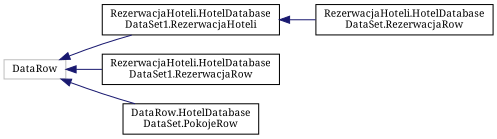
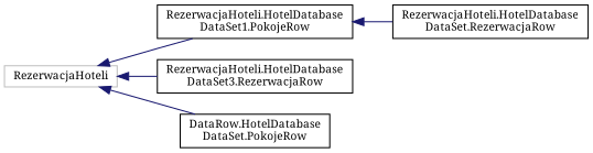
  digraph {
    fontname="Noto Serif"
    rankdir=LR
    node [color=black fillcolor=white fontname="Noto Serif" fontsize=10 shape=record style=filled]
    edge [color=midnightblue dir=back fontname="Noto Serif" fontsize=10 labelfontname=Helvetica labelfontsize=10 style=solid]
-   n1 [color=grey75 height=0.2 label=DataRow width=0.4]
-   n2 [height=0.2 label="RezerwacjaHoteli.HotelDatabase\lDataSet1.RezerwacjaHoteli" width=0.4]
-   n3 [height=0.2 label="RezerwacjaHoteli.HotelDatabase\lDataSet1.RezerwacjaRow" width=0.4]
+   n1 [color=grey75 height=0.2 label=RezerwacjaHoteli width=0.4]
+   n2 [height=0.2 label="RezerwacjaHoteli.HotelDatabase\lDataSet1.PokojeRow" width=0.4]
+   n3 [height=0.2 label="RezerwacjaHoteli.HotelDatabase\lDataSet3.RezerwacjaRow" width=0.4]
    n4 [height=0.2 label="DataRow.HotelDatabase\lDataSet.PokojeRow" width=0.4]
    n5 [height=0.2 label="RezerwacjaHoteli.HotelDatabase\lDataSet.RezerwacjaRow" width=0.4]
    n1 -> n2
    n1 -> n3
    n1 -> n4
    n2 -> n5
  }
